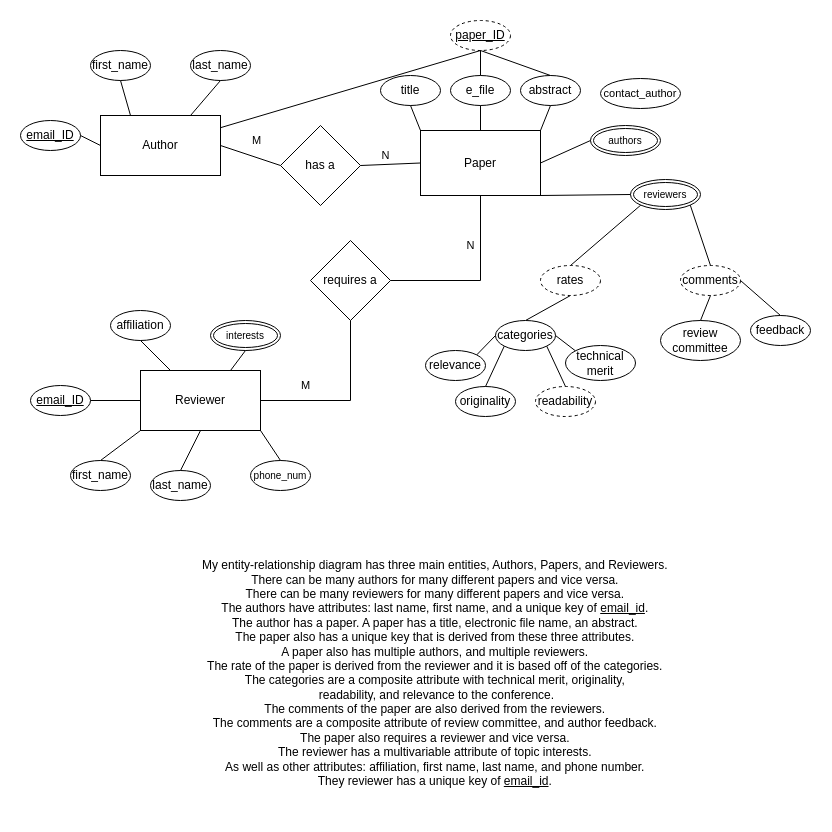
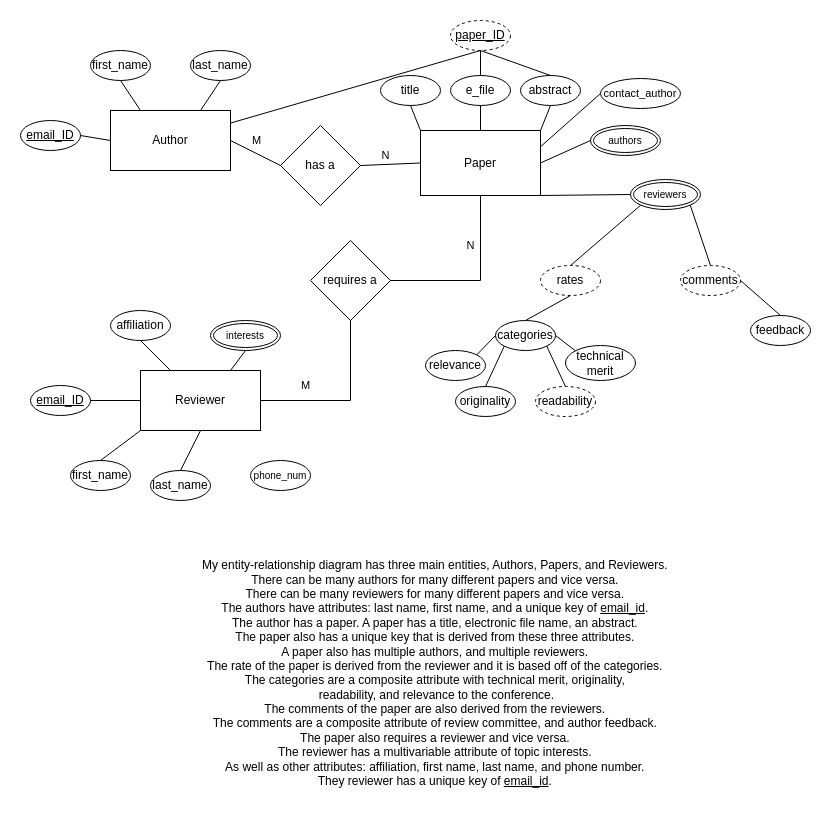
  <mxCell id="0" />
  <mxCell id="1" parent="0" />
- <mxCell id="2" value="Author" style="rounded=0;whiteSpace=wrap;html=1;" parent="1" vertex="1"><mxGeometry x="100" y="115" width="120" height="60" as="geometry" /></mxCell>
+ <mxCell id="2" value="Author" style="rounded=0;whiteSpace=wrap;html=1;" parent="1" vertex="1"><mxGeometry x="110" y="110" width="120" height="60" as="geometry" /></mxCell>
  <mxCell id="3" value="&lt;u&gt;email_ID&lt;/u&gt;" style="ellipse;whiteSpace=wrap;html=1;" parent="1" vertex="1"><mxGeometry x="20" y="120" width="60" height="30" as="geometry" /></mxCell>
  <mxCell id="4" value="first_name" style="ellipse;whiteSpace=wrap;html=1;" parent="1" vertex="1"><mxGeometry x="90" y="50" width="60" height="30" as="geometry" /></mxCell>
  <mxCell id="5" value="last_name" style="ellipse;whiteSpace=wrap;html=1;" parent="1" vertex="1"><mxGeometry x="190" y="50" width="60" height="30" as="geometry" /></mxCell>
  <mxCell id="6" value="has a" style="rhombus;whiteSpace=wrap;html=1;" parent="1" vertex="1"><mxGeometry x="280" y="125" width="80" height="80" as="geometry" /></mxCell>
  <mxCell id="7" value="Paper" style="rounded=0;whiteSpace=wrap;html=1;" parent="1" vertex="1"><mxGeometry x="420" y="130" width="120" height="65" as="geometry" /></mxCell>
  <mxCell id="8" value="abstract" style="ellipse;whiteSpace=wrap;html=1;" parent="1" vertex="1"><mxGeometry x="520" y="75" width="60" height="30" as="geometry" /></mxCell>
  <mxCell id="9" value="title" style="ellipse;whiteSpace=wrap;html=1;" parent="1" vertex="1"><mxGeometry x="380" y="75" width="60" height="30" as="geometry" /></mxCell>
  <mxCell id="10" value="e_file" style="ellipse;whiteSpace=wrap;html=1;" parent="1" vertex="1"><mxGeometry x="450" y="75" width="60" height="30" as="geometry" /></mxCell>
  <mxCell id="11" value="&lt;u&gt;paper_ID&lt;/u&gt;" style="ellipse;whiteSpace=wrap;html=1;dashed=1;" parent="1" vertex="1"><mxGeometry x="450" y="20" width="60" height="30" as="geometry" /></mxCell>
  <mxCell id="12" value="" style="endArrow=none;html=1;rounded=0;exitX=0.5;exitY=1;exitDx=0;exitDy=0;endFill=0;" parent="1" source="11" target="2" edge="1"><mxGeometry width="50" height="50" relative="1" as="geometry"><mxPoint x="360" y="180" as="sourcePoint" /><mxPoint x="410" y="130" as="targetPoint" /></mxGeometry></mxCell>
  <mxCell id="13" value="" style="endArrow=none;html=1;rounded=0;exitX=0.5;exitY=1;exitDx=0;exitDy=0;entryX=0.5;entryY=0;entryDx=0;entryDy=0;endFill=0;" parent="1" source="11" target="10" edge="1"><mxGeometry width="50" height="50" relative="1" as="geometry"><mxPoint x="360" y="180" as="sourcePoint" /><mxPoint x="410" y="130" as="targetPoint" /></mxGeometry></mxCell>
  <mxCell id="14" value="" style="endArrow=none;html=1;rounded=0;exitX=0.5;exitY=1;exitDx=0;exitDy=0;entryX=0.5;entryY=0;entryDx=0;entryDy=0;endFill=0;" parent="1" source="11" target="8" edge="1"><mxGeometry width="50" height="50" relative="1" as="geometry"><mxPoint x="360" y="180" as="sourcePoint" /><mxPoint x="410" y="130" as="targetPoint" /></mxGeometry></mxCell>
  <mxCell id="15" value="" style="edgeStyle=none;orthogonalLoop=1;jettySize=auto;html=1;rounded=0;exitX=1;exitY=0;exitDx=0;exitDy=0;entryX=0.5;entryY=1;entryDx=0;entryDy=0;endArrow=none;endFill=0;" parent="1" source="7" target="8" edge="1"><mxGeometry width="80" relative="1" as="geometry"><mxPoint x="590" y="140" as="sourcePoint" /><mxPoint x="670" y="140" as="targetPoint" /><Array as="points" /></mxGeometry></mxCell>
  <mxCell id="16" value="" style="edgeStyle=none;orthogonalLoop=1;jettySize=auto;html=1;rounded=0;exitX=0.5;exitY=0;exitDx=0;exitDy=0;entryX=0.5;entryY=1;entryDx=0;entryDy=0;endArrow=none;endFill=0;" parent="1" source="7" target="10" edge="1"><mxGeometry width="80" relative="1" as="geometry"><mxPoint x="610" y="140" as="sourcePoint" /><mxPoint x="690" y="140" as="targetPoint" /><Array as="points" /></mxGeometry></mxCell>
  <mxCell id="17" value="" style="edgeStyle=none;orthogonalLoop=1;jettySize=auto;html=1;rounded=0;entryX=0.5;entryY=1;entryDx=0;entryDy=0;exitX=0;exitY=0;exitDx=0;exitDy=0;endArrow=none;endFill=0;" parent="1" source="7" target="9" edge="1"><mxGeometry width="80" relative="1" as="geometry"><mxPoint x="390" y="130" as="sourcePoint" /><mxPoint x="470" y="130" as="targetPoint" /><Array as="points" /></mxGeometry></mxCell>
  <mxCell id="18" value="Reviewer" style="rounded=0;whiteSpace=wrap;html=1;" parent="1" vertex="1"><mxGeometry x="140" y="370" width="120" height="60" as="geometry" /></mxCell>
  <mxCell id="19" value="requires a" style="rhombus;whiteSpace=wrap;html=1;" parent="1" vertex="1"><mxGeometry x="310" y="240" width="80" height="80" as="geometry" /></mxCell>
  <mxCell id="20" value="&lt;u&gt;email_ID&lt;/u&gt;" style="ellipse;whiteSpace=wrap;html=1;" parent="1" vertex="1"><mxGeometry x="30" y="385" width="60" height="30" as="geometry" /></mxCell>
  <mxCell id="21" value="first_name" style="ellipse;whiteSpace=wrap;html=1;" parent="1" vertex="1"><mxGeometry x="70" y="460" width="60" height="30" as="geometry" /></mxCell>
  <mxCell id="22" value="&lt;font style=&quot;font-size: 10px;&quot;&gt;phone_num&lt;/font&gt;" style="ellipse;whiteSpace=wrap;html=1;" parent="1" vertex="1"><mxGeometry x="250" y="460" width="60" height="30" as="geometry" /></mxCell>
  <mxCell id="23" value="last_name" style="ellipse;whiteSpace=wrap;html=1;" parent="1" vertex="1"><mxGeometry x="150" y="470" width="60" height="30" as="geometry" /></mxCell>
  <mxCell id="24" value="affiliation" style="ellipse;whiteSpace=wrap;html=1;" parent="1" vertex="1"><mxGeometry x="110" y="310" width="60" height="30" as="geometry" /></mxCell>
  <mxCell id="25" value="interests" style="ellipse;shape=doubleEllipse;margin=3;whiteSpace=wrap;html=1;align=center;fontSize=10;" parent="1" vertex="1"><mxGeometry x="210" y="320" width="70" height="30" as="geometry" /></mxCell>
  <mxCell id="26" value="reviewers" style="ellipse;shape=doubleEllipse;margin=3;whiteSpace=wrap;html=1;align=center;fontSize=10;" parent="1" vertex="1"><mxGeometry x="630" y="179" width="70" height="30" as="geometry" /></mxCell>
  <mxCell id="27" value="authors" style="ellipse;shape=doubleEllipse;margin=3;whiteSpace=wrap;html=1;align=center;fontSize=10;" parent="1" vertex="1"><mxGeometry x="590" y="125" width="70" height="30" as="geometry" /></mxCell>
  <mxCell id="28" value="&lt;font style=&quot;font-size: 11px;&quot;&gt;contact_author&lt;/font&gt;" style="ellipse;whiteSpace=wrap;html=1;" parent="1" vertex="1"><mxGeometry x="600" y="78" width="80" height="30" as="geometry" /></mxCell>
+ <mxCell id="29" value="" style="edgeStyle=none;orthogonalLoop=1;jettySize=auto;html=1;rounded=0;fontSize=11;exitX=1;exitY=0.25;exitDx=0;exitDy=0;entryX=0;entryY=0.5;entryDx=0;entryDy=0;endArrow=none;endFill=0;" parent="1" source="7" target="28" edge="1"><mxGeometry width="80" relative="1" as="geometry"><mxPoint x="580" y="140" as="sourcePoint" /><mxPoint x="660" y="140" as="targetPoint" /><Array as="points" /></mxGeometry></mxCell>
  <mxCell id="30" value="" style="edgeStyle=none;orthogonalLoop=1;jettySize=auto;html=1;rounded=0;fontSize=11;exitX=1;exitY=0.5;exitDx=0;exitDy=0;entryX=0;entryY=0.5;entryDx=0;entryDy=0;endArrow=none;endFill=0;" parent="1" source="7" target="27" edge="1"><mxGeometry width="80" relative="1" as="geometry"><mxPoint x="550" y="170" as="sourcePoint" /><mxPoint x="630" y="170" as="targetPoint" /><Array as="points" /></mxGeometry></mxCell>
  <mxCell id="31" value="" style="edgeStyle=none;orthogonalLoop=1;jettySize=auto;html=1;rounded=0;fontSize=11;exitX=1;exitY=1;exitDx=0;exitDy=0;entryX=0;entryY=0.5;entryDx=0;entryDy=0;endArrow=none;endFill=0;" parent="1" source="7" target="26" edge="1"><mxGeometry width="80" relative="1" as="geometry"><mxPoint x="560" y="210" as="sourcePoint" /><mxPoint x="580" y="190" as="targetPoint" /><Array as="points" /></mxGeometry></mxCell>
  <mxCell id="32" value="" style="edgeStyle=none;orthogonalLoop=1;jettySize=auto;html=1;rounded=0;fontSize=11;entryX=0.5;entryY=0;entryDx=0;entryDy=0;exitX=0.5;exitY=1;exitDx=0;exitDy=0;endArrow=none;endFill=0;" parent="1" source="33" target="34" edge="1"><mxGeometry width="80" relative="1" as="geometry"><mxPoint x="600" y="310" as="sourcePoint" /><mxPoint x="568" y="330" as="targetPoint" /><Array as="points" /></mxGeometry></mxCell>
  <mxCell id="33" value="rates" style="ellipse;whiteSpace=wrap;html=1;dashed=1;" parent="1" vertex="1"><mxGeometry x="540" y="265" width="60" height="30" as="geometry" /></mxCell>
  <mxCell id="34" value="categories" style="ellipse;whiteSpace=wrap;html=1;" parent="1" vertex="1"><mxGeometry x="495" y="320" width="60" height="30" as="geometry" /></mxCell>
  <mxCell id="35" value="readability" style="ellipse;whiteSpace=wrap;html=1;dashed=1;" parent="1" vertex="1"><mxGeometry x="535" y="386" width="60" height="30" as="geometry" /></mxCell>
  <mxCell id="36" value="originality" style="ellipse;whiteSpace=wrap;html=1;" parent="1" vertex="1"><mxGeometry x="455" y="386" width="60" height="30" as="geometry" /></mxCell>
  <mxCell id="37" value="relevance" style="ellipse;whiteSpace=wrap;html=1;" parent="1" vertex="1"><mxGeometry x="425" y="350" width="60" height="30" as="geometry" /></mxCell>
  <mxCell id="38" value="technical merit" style="ellipse;whiteSpace=wrap;html=1;" parent="1" vertex="1"><mxGeometry x="565" y="345" width="70" height="35" as="geometry" /></mxCell>
  <mxCell id="39" value="" style="edgeStyle=none;orthogonalLoop=1;jettySize=auto;html=1;rounded=0;fontSize=11;exitX=0;exitY=0.5;exitDx=0;exitDy=0;entryX=1;entryY=0;entryDx=0;entryDy=0;endArrow=none;endFill=0;" parent="1" source="34" target="37" edge="1"><mxGeometry width="80" relative="1" as="geometry"><mxPoint x="585" y="375" as="sourcePoint" /><mxPoint x="665" y="375" as="targetPoint" /><Array as="points" /></mxGeometry></mxCell>
  <mxCell id="40" value="" style="edgeStyle=none;orthogonalLoop=1;jettySize=auto;html=1;rounded=0;fontSize=11;exitX=1;exitY=1;exitDx=0;exitDy=0;entryX=0.5;entryY=0;entryDx=0;entryDy=0;endArrow=none;endFill=0;" parent="1" source="34" target="35" edge="1"><mxGeometry width="80" relative="1" as="geometry"><mxPoint x="535" y="355" as="sourcePoint" /><mxPoint x="615" y="355" as="targetPoint" /><Array as="points" /></mxGeometry></mxCell>
  <mxCell id="41" value="" style="edgeStyle=none;orthogonalLoop=1;jettySize=auto;html=1;rounded=0;fontSize=11;exitX=0;exitY=1;exitDx=0;exitDy=0;entryX=0.5;entryY=0;entryDx=0;entryDy=0;endArrow=none;endFill=0;" parent="1" source="34" target="36" edge="1"><mxGeometry width="80" relative="1" as="geometry"><mxPoint x="515" y="365" as="sourcePoint" /><mxPoint x="595" y="365" as="targetPoint" /><Array as="points" /></mxGeometry></mxCell>
  <mxCell id="42" value="" style="edgeStyle=none;orthogonalLoop=1;jettySize=auto;html=1;rounded=0;fontSize=11;exitX=1;exitY=0.5;exitDx=0;exitDy=0;entryX=0;entryY=0;entryDx=0;entryDy=0;endArrow=none;endFill=0;" parent="1" source="34" target="38" edge="1"><mxGeometry width="80" relative="1" as="geometry"><mxPoint x="575" y="335" as="sourcePoint" /><mxPoint x="635" y="335" as="targetPoint" /><Array as="points" /></mxGeometry></mxCell>
  <mxCell id="43" value="" style="edgeStyle=none;orthogonalLoop=1;jettySize=auto;html=1;rounded=0;fontSize=11;exitX=0;exitY=0.5;exitDx=0;exitDy=0;entryX=1;entryY=0.5;entryDx=0;entryDy=0;endArrow=none;endFill=0;" parent="1" source="2" target="3" edge="1"><mxGeometry width="80" relative="1" as="geometry"><mxPoint x="100" y="120" as="sourcePoint" /><mxPoint x="180" y="120" as="targetPoint" /><Array as="points" /></mxGeometry></mxCell>
  <mxCell id="44" value="" style="edgeStyle=none;orthogonalLoop=1;jettySize=auto;html=1;rounded=0;fontSize=11;exitX=0.25;exitY=0;exitDx=0;exitDy=0;entryX=0.5;entryY=1;entryDx=0;entryDy=0;endArrow=none;endFill=0;" parent="1" source="2" target="4" edge="1"><mxGeometry width="80" relative="1" as="geometry"><mxPoint x="110" y="80" as="sourcePoint" /><mxPoint x="190" y="80" as="targetPoint" /><Array as="points" /></mxGeometry></mxCell>
  <mxCell id="45" value="" style="edgeStyle=none;orthogonalLoop=1;jettySize=auto;html=1;rounded=0;fontSize=11;exitX=0.75;exitY=0;exitDx=0;exitDy=0;entryX=0.5;entryY=1;entryDx=0;entryDy=0;endArrow=none;endFill=0;" parent="1" source="2" target="5" edge="1"><mxGeometry width="80" relative="1" as="geometry"><mxPoint x="200" y="100" as="sourcePoint" /><mxPoint x="250" y="90" as="targetPoint" /><Array as="points" /></mxGeometry></mxCell>
  <mxCell id="46" value="comments" style="ellipse;whiteSpace=wrap;html=1;dashed=1;" parent="1" vertex="1"><mxGeometry x="680" y="265" width="60" height="30" as="geometry" /></mxCell>
- <mxCell id="47" value="review committee" style="ellipse;whiteSpace=wrap;html=1;" parent="1" vertex="1"><mxGeometry x="660" y="320" width="80" height="40" as="geometry" /></mxCell>
  <mxCell id="48" value="feedback" style="ellipse;whiteSpace=wrap;html=1;" parent="1" vertex="1"><mxGeometry x="750" y="315" width="60" height="30" as="geometry" /></mxCell>
- <mxCell id="49" value="" style="edgeStyle=none;orthogonalLoop=1;jettySize=auto;html=1;rounded=0;fontSize=11;exitX=0.5;exitY=1;exitDx=0;exitDy=0;entryX=0.5;entryY=0;entryDx=0;entryDy=0;endArrow=none;endFill=0;" parent="1" source="46" target="47" edge="1"><mxGeometry width="80" relative="1" as="geometry"><mxPoint x="740" y="300" as="sourcePoint" /><mxPoint x="820" y="300" as="targetPoint" /><Array as="points" /></mxGeometry></mxCell>
  <mxCell id="50" value="" style="edgeStyle=none;orthogonalLoop=1;jettySize=auto;html=1;rounded=0;fontSize=11;exitX=1;exitY=0.5;exitDx=0;exitDy=0;entryX=0.5;entryY=0;entryDx=0;entryDy=0;endArrow=none;endFill=0;" parent="1" source="46" target="48" edge="1"><mxGeometry width="80" relative="1" as="geometry"><mxPoint x="760" y="270" as="sourcePoint" /><mxPoint x="840" y="270" as="targetPoint" /><Array as="points" /></mxGeometry></mxCell>
  <mxCell id="51" value="M" style="text;html=1;align=center;verticalAlign=middle;resizable=0;points=[];autosize=1;strokeColor=none;fillColor=none;fontSize=11;" parent="1" vertex="1"><mxGeometry x="241" y="125" width="30" height="30" as="geometry" /></mxCell>
  <mxCell id="52" value="N" style="text;html=1;align=center;verticalAlign=middle;resizable=0;points=[];autosize=1;strokeColor=none;fillColor=none;fontSize=11;" parent="1" vertex="1"><mxGeometry x="370" y="140" width="30" height="30" as="geometry" /></mxCell>
  <mxCell id="53" value="M" style="text;html=1;align=center;verticalAlign=middle;resizable=0;points=[];autosize=1;strokeColor=none;fillColor=none;fontSize=11;" parent="1" vertex="1"><mxGeometry x="290" y="370" width="30" height="30" as="geometry" /></mxCell>
  <mxCell id="54" value="N" style="text;html=1;align=center;verticalAlign=middle;resizable=0;points=[];autosize=1;strokeColor=none;fillColor=none;fontSize=11;" parent="1" vertex="1"><mxGeometry x="455" y="230" width="30" height="30" as="geometry" /></mxCell>
  <mxCell id="55" value="&lt;div style=&quot;text-align: center;&quot;&gt;&lt;span style=&quot;background-color: initial;&quot;&gt;My entity-relationship diagram has three main entities, Authors, Papers, and Reviewers.&lt;/span&gt;&lt;/div&gt;&lt;div style=&quot;text-align: center;&quot;&gt;&lt;span style=&quot;background-color: initial;&quot;&gt;There can be many authors for many different papers and vice versa.&lt;/span&gt;&lt;/div&gt;&lt;div style=&quot;text-align: center;&quot;&gt;&lt;span style=&quot;background-color: initial;&quot;&gt;There can be many reviewers for many different papers and vice versa.&lt;/span&gt;&lt;/div&gt;&lt;div style=&quot;text-align: center;&quot;&gt;The authors have attributes: last name, first name, and a unique key of &lt;u&gt;email_id&lt;/u&gt;.&lt;/div&gt;&lt;div style=&quot;text-align: center;&quot;&gt;The author has a paper. A paper has a title, electronic file name, an abstract.&lt;/div&gt;&lt;div style=&quot;text-align: center;&quot;&gt;The paper also has a unique key that is derived from these three attributes.&lt;/div&gt;&lt;div style=&quot;text-align: center;&quot;&gt;A paper also has multiple authors, and multiple reviewers.&lt;/div&gt;&lt;div style=&quot;text-align: center;&quot;&gt;The rate of the paper is derived from the reviewer and it is based off of the categories.&lt;/div&gt;&lt;div style=&quot;text-align: center;&quot;&gt;The categories are a composite attribute with technical merit, originality,&lt;/div&gt;&lt;div style=&quot;text-align: center;&quot;&gt;&amp;nbsp;readability, and relevance to the conference.&lt;/div&gt;&lt;div style=&quot;text-align: center;&quot;&gt;The comments of the paper are also derived from the reviewers.&lt;/div&gt;&lt;div style=&quot;text-align: center;&quot;&gt;The comments are a composite attribute of review committee, and author feedback.&lt;/div&gt;&lt;div style=&quot;text-align: center;&quot;&gt;The paper also requires a reviewer and vice versa.&lt;/div&gt;&lt;div style=&quot;text-align: center;&quot;&gt;The reviewer has a multivariable attribute of topic interests.&lt;/div&gt;&lt;div style=&quot;text-align: center;&quot;&gt;As well as other attributes: affiliation, first name, last name, and phone number.&lt;/div&gt;&lt;div style=&quot;text-align: center;&quot;&gt;They reviewer has a unique key of &lt;u&gt;email_id&lt;/u&gt;.&lt;/div&gt;&lt;div style=&quot;text-align: center;&quot;&gt;&lt;br&gt;&lt;/div&gt;" style="text;html=1;align=left;verticalAlign=middle;resizable=0;points=[];autosize=1;strokeColor=none;fillColor=none;" parent="1" vertex="1"><mxGeometry x="200" y="550" width="490" height="260" as="geometry" /></mxCell>
  <mxCell id="56" value="" style="line;strokeWidth=1;rotatable=0;dashed=0;labelPosition=right;align=left;verticalAlign=middle;spacingTop=0;spacingLeft=6;points=[];portConstraint=eastwest;" parent="1" vertex="1"><mxGeometry x="260" y="395" width="90" height="10" as="geometry" /></mxCell>
  <mxCell id="57" value="" style="endArrow=none;html=1;rounded=0;exitX=1;exitY=0.5;exitDx=0;exitDy=0;exitPerimeter=0;entryX=0.5;entryY=1;entryDx=0;entryDy=0;" parent="1" source="56" target="19" edge="1"><mxGeometry width="50" height="50" relative="1" as="geometry"><mxPoint x="330" y="340" as="sourcePoint" /><mxPoint x="380" y="290" as="targetPoint" /></mxGeometry></mxCell>
  <mxCell id="58" value="" style="endArrow=none;html=1;rounded=0;entryX=0.5;entryY=1;entryDx=0;entryDy=0;" parent="1" target="7" edge="1"><mxGeometry width="50" height="50" relative="1" as="geometry"><mxPoint x="480" y="280" as="sourcePoint" /><mxPoint x="380" y="290" as="targetPoint" /></mxGeometry></mxCell>
  <mxCell id="59" value="" style="endArrow=none;html=1;rounded=0;exitX=1;exitY=0.5;exitDx=0;exitDy=0;" parent="1" source="19" edge="1"><mxGeometry width="50" height="50" relative="1" as="geometry"><mxPoint x="330" y="340" as="sourcePoint" /><mxPoint x="480" y="280" as="targetPoint" /></mxGeometry></mxCell>
  <mxCell id="60" value="" style="endArrow=none;html=1;rounded=0;exitX=1;exitY=0.5;exitDx=0;exitDy=0;entryX=0;entryY=0.5;entryDx=0;entryDy=0;" parent="1" source="2" target="6" edge="1"><mxGeometry width="50" height="50" relative="1" as="geometry"><mxPoint x="320" y="300" as="sourcePoint" /><mxPoint x="370" y="250" as="targetPoint" /></mxGeometry></mxCell>
  <mxCell id="61" value="" style="endArrow=none;html=1;rounded=0;entryX=0;entryY=0.5;entryDx=0;entryDy=0;exitX=1;exitY=0.5;exitDx=0;exitDy=0;" parent="1" source="6" target="7" edge="1"><mxGeometry width="50" height="50" relative="1" as="geometry"><mxPoint x="320" y="300" as="sourcePoint" /><mxPoint x="370" y="250" as="targetPoint" /></mxGeometry></mxCell>
- <mxCell id="62" value="" style="edgeStyle=none;orthogonalLoop=1;jettySize=auto;html=1;rounded=0;exitX=1;exitY=1;exitDx=0;exitDy=0;entryX=0.5;entryY=0;entryDx=0;entryDy=0;endArrow=none;endFill=0;" parent="1" source="18" target="22" edge="1"><mxGeometry width="80" relative="1" as="geometry"><mxPoint x="240" y="440" as="sourcePoint" /><mxPoint x="320" y="440" as="targetPoint" /><Array as="points" /></mxGeometry></mxCell>
  <mxCell id="63" value="" style="edgeStyle=none;orthogonalLoop=1;jettySize=auto;html=1;rounded=0;exitX=0.5;exitY=1;exitDx=0;exitDy=0;entryX=0.5;entryY=0;entryDx=0;entryDy=0;endArrow=none;endFill=0;" parent="1" source="18" target="23" edge="1"><mxGeometry width="80" relative="1" as="geometry"><mxPoint x="160" y="440" as="sourcePoint" /><mxPoint x="240" y="440" as="targetPoint" /><Array as="points" /></mxGeometry></mxCell>
  <mxCell id="64" value="" style="edgeStyle=none;orthogonalLoop=1;jettySize=auto;html=1;rounded=0;exitX=0;exitY=1;exitDx=0;exitDy=0;entryX=0.5;entryY=0;entryDx=0;entryDy=0;endArrow=none;endFill=0;" parent="1" source="18" target="21" edge="1"><mxGeometry width="80" relative="1" as="geometry"><mxPoint x="140" y="440" as="sourcePoint" /><mxPoint x="220" y="440" as="targetPoint" /><Array as="points" /></mxGeometry></mxCell>
  <mxCell id="65" value="" style="edgeStyle=none;orthogonalLoop=1;jettySize=auto;html=1;rounded=0;exitX=0;exitY=0.5;exitDx=0;exitDy=0;entryX=1;entryY=0.5;entryDx=0;entryDy=0;endArrow=none;endFill=0;" parent="1" source="18" target="20" edge="1"><mxGeometry width="80" relative="1" as="geometry"><mxPoint x="100" y="420" as="sourcePoint" /><mxPoint x="180" y="420" as="targetPoint" /><Array as="points" /></mxGeometry></mxCell>
  <mxCell id="66" value="" style="edgeStyle=none;orthogonalLoop=1;jettySize=auto;html=1;rounded=0;entryX=0.5;entryY=1;entryDx=0;entryDy=0;exitX=0.25;exitY=0;exitDx=0;exitDy=0;endArrow=none;endFill=0;" parent="1" source="18" target="24" edge="1"><mxGeometry width="80" relative="1" as="geometry"><mxPoint x="110" y="370" as="sourcePoint" /><mxPoint x="190" y="370" as="targetPoint" /><Array as="points" /></mxGeometry></mxCell>
  <mxCell id="67" value="" style="edgeStyle=none;orthogonalLoop=1;jettySize=auto;html=1;rounded=0;exitX=0.75;exitY=0;exitDx=0;exitDy=0;entryX=0.5;entryY=1;entryDx=0;entryDy=0;endArrow=none;endFill=0;" parent="1" source="18" target="25" edge="1"><mxGeometry width="80" relative="1" as="geometry"><mxPoint x="190" y="340" as="sourcePoint" /><mxPoint x="300" y="350" as="targetPoint" /><Array as="points" /></mxGeometry></mxCell>
  <mxCell id="68" value="" style="edgeStyle=none;orthogonalLoop=1;jettySize=auto;html=1;rounded=0;exitX=0.5;exitY=0;exitDx=0;exitDy=0;entryX=0;entryY=1;entryDx=0;entryDy=0;endArrow=none;endFill=0;" parent="1" source="33" target="26" edge="1"><mxGeometry width="80" relative="1" as="geometry"><mxPoint x="600" y="250" as="sourcePoint" /><mxPoint x="680" y="250" as="targetPoint" /><Array as="points" /></mxGeometry></mxCell>
  <mxCell id="69" value="" style="edgeStyle=none;orthogonalLoop=1;jettySize=auto;html=1;rounded=0;exitX=0.5;exitY=0;exitDx=0;exitDy=0;entryX=1;entryY=1;entryDx=0;entryDy=0;endArrow=none;endFill=0;" parent="1" source="46" target="26" edge="1"><mxGeometry width="80" relative="1" as="geometry"><mxPoint x="720" y="240" as="sourcePoint" /><mxPoint x="800" y="240" as="targetPoint" /><Array as="points" /></mxGeometry></mxCell>
